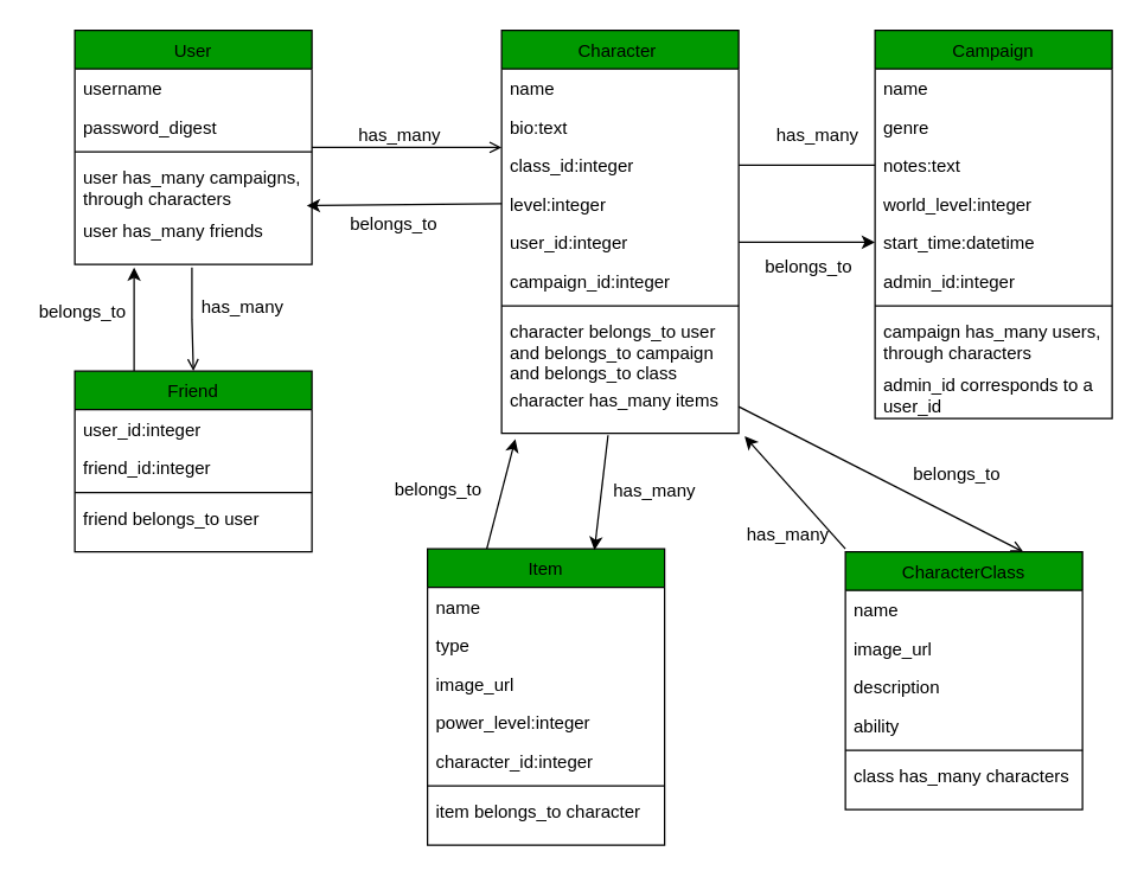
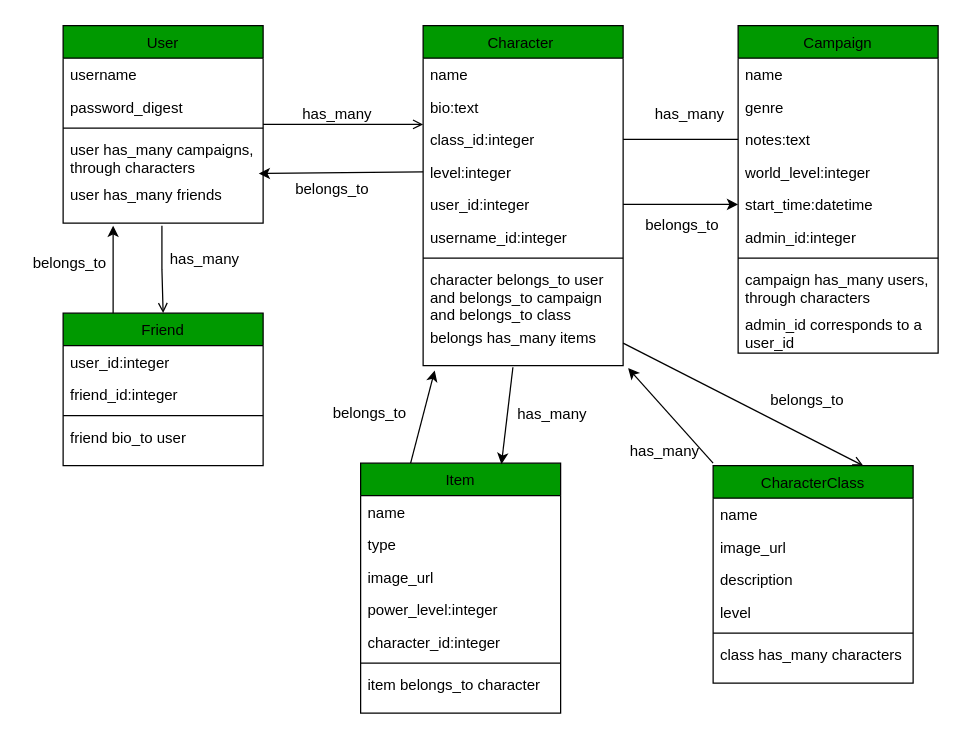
  <mxCell id="0" />
  <mxCell id="1" parent="0" />
  <mxCell id="2" value="User" style="swimlane;fontStyle=0;align=center;verticalAlign=top;childLayout=stackLayout;horizontal=1;startSize=26;horizontalStack=0;resizeParent=1;resizeLast=0;collapsible=1;marginBottom=0;rounded=0;shadow=0;strokeWidth=1;fillColor=#009900;" parent="1" vertex="1"><mxGeometry x="50" y="20" width="160" height="158" as="geometry"><mxRectangle x="120" y="20" width="160" height="26" as="alternateBounds" /></mxGeometry></mxCell>
  <mxCell id="3" value="username" style="text;align=left;verticalAlign=top;spacingLeft=4;spacingRight=4;overflow=hidden;rotatable=0;points=[[0,0.5],[1,0.5]];portConstraint=eastwest;" parent="2" vertex="1"><mxGeometry y="26" width="160" height="26" as="geometry" /></mxCell>
  <mxCell id="4" value="password_digest" style="text;align=left;verticalAlign=top;spacingLeft=4;spacingRight=4;overflow=hidden;rotatable=0;points=[[0,0.5],[1,0.5]];portConstraint=eastwest;" parent="2" vertex="1"><mxGeometry y="52" width="160" height="26" as="geometry" /></mxCell>
  <mxCell id="5" value="" style="line;html=1;strokeWidth=1;align=left;verticalAlign=middle;spacingTop=-1;spacingLeft=3;spacingRight=3;rotatable=0;labelPosition=right;points=[];portConstraint=eastwest;" parent="2" vertex="1"><mxGeometry y="78" width="160" height="8" as="geometry" /></mxCell>
  <mxCell id="6" value="user has_many campaigns,&#10;through characters" style="text;align=left;verticalAlign=top;spacingLeft=4;spacingRight=4;overflow=hidden;rotatable=0;points=[[0,0.5],[1,0.5]];portConstraint=eastwest;rounded=0;shadow=0;html=0;" parent="2" vertex="1"><mxGeometry y="86" width="160" height="36" as="geometry" /></mxCell>
  <mxCell id="7" value="user has_many friends" style="text;align=left;verticalAlign=top;spacingLeft=4;spacingRight=4;overflow=hidden;rotatable=0;points=[[0,0.5],[1,0.5]];portConstraint=eastwest;rounded=0;shadow=0;html=0;" parent="2" vertex="1"><mxGeometry y="122" width="160" height="36" as="geometry" /></mxCell>
  <mxCell id="8" value="Character " style="swimlane;fontStyle=0;align=center;verticalAlign=top;childLayout=stackLayout;horizontal=1;startSize=26;horizontalStack=0;resizeParent=1;resizeLast=0;collapsible=1;marginBottom=0;rounded=0;shadow=0;strokeWidth=1;fillColor=#009900;" parent="1" vertex="1"><mxGeometry x="338" y="20" width="160" height="272" as="geometry"><mxRectangle x="550" y="140" width="160" height="26" as="alternateBounds" /></mxGeometry></mxCell>
  <mxCell id="9" value="name" style="text;align=left;verticalAlign=top;spacingLeft=4;spacingRight=4;overflow=hidden;rotatable=0;points=[[0,0.5],[1,0.5]];portConstraint=eastwest;" parent="8" vertex="1"><mxGeometry y="26" width="160" height="26" as="geometry" /></mxCell>
  <mxCell id="10" value="bio:text" style="text;align=left;verticalAlign=top;spacingLeft=4;spacingRight=4;overflow=hidden;rotatable=0;points=[[0,0.5],[1,0.5]];portConstraint=eastwest;" parent="8" vertex="1"><mxGeometry y="52" width="160" height="26" as="geometry" /></mxCell>
  <mxCell id="11" value="class_id:integer" style="text;align=left;verticalAlign=top;spacingLeft=4;spacingRight=4;overflow=hidden;rotatable=0;points=[[0,0.5],[1,0.5]];portConstraint=eastwest;rounded=0;shadow=0;html=0;" parent="8" vertex="1"><mxGeometry y="78" width="160" height="26" as="geometry" /></mxCell>
  <mxCell id="12" value="level:integer" style="text;align=left;verticalAlign=top;spacingLeft=4;spacingRight=4;overflow=hidden;rotatable=0;points=[[0,0.5],[1,0.5]];portConstraint=eastwest;rounded=0;shadow=0;html=0;" parent="8" vertex="1"><mxGeometry y="104" width="160" height="26" as="geometry" /></mxCell>
  <mxCell id="13" value="user_id:integer" style="text;align=left;verticalAlign=top;spacingLeft=4;spacingRight=4;overflow=hidden;rotatable=0;points=[[0,0.5],[1,0.5]];portConstraint=eastwest;rounded=0;shadow=0;html=0;" parent="8" vertex="1"><mxGeometry y="130" width="160" height="26" as="geometry" /></mxCell>
- <mxCell id="14" value="campaign_id:integer" style="text;align=left;verticalAlign=top;spacingLeft=4;spacingRight=4;overflow=hidden;rotatable=0;points=[[0,0.5],[1,0.5]];portConstraint=eastwest;rounded=0;shadow=0;html=0;" parent="8" vertex="1"><mxGeometry y="156" width="160" height="26" as="geometry" /></mxCell>
+ <mxCell id="14" value="username_id:integer" style="text;align=left;verticalAlign=top;spacingLeft=4;spacingRight=4;overflow=hidden;rotatable=0;points=[[0,0.5],[1,0.5]];portConstraint=eastwest;rounded=0;shadow=0;html=0;" parent="8" vertex="1"><mxGeometry y="156" width="160" height="26" as="geometry" /></mxCell>
  <mxCell id="15" value="" style="line;html=1;strokeWidth=1;align=left;verticalAlign=middle;spacingTop=-1;spacingLeft=3;spacingRight=3;rotatable=0;labelPosition=right;points=[];portConstraint=eastwest;" parent="8" vertex="1"><mxGeometry y="182" width="160" height="8" as="geometry" /></mxCell>
  <mxCell id="16" value="character belongs_to user&#10;and belongs_to campaign &#10;and belongs_to class" style="text;align=left;verticalAlign=top;spacingLeft=4;spacingRight=4;overflow=hidden;rotatable=0;points=[[0,0.5],[1,0.5]];portConstraint=eastwest;rounded=0;shadow=0;html=0;" parent="8" vertex="1"><mxGeometry y="190" width="160" height="46" as="geometry" /></mxCell>
- <mxCell id="17" value="character has_many items" style="text;align=left;verticalAlign=top;spacingLeft=4;spacingRight=4;overflow=hidden;rotatable=0;points=[[0,0.5],[1,0.5]];portConstraint=eastwest;rounded=0;shadow=0;html=0;" parent="8" vertex="1"><mxGeometry y="236" width="160" height="36" as="geometry" /></mxCell>
+ <mxCell id="17" value="belongs has_many items" style="text;align=left;verticalAlign=top;spacingLeft=4;spacingRight=4;overflow=hidden;rotatable=0;points=[[0,0.5],[1,0.5]];portConstraint=eastwest;rounded=0;shadow=0;html=0;" parent="8" vertex="1"><mxGeometry y="236" width="160" height="36" as="geometry" /></mxCell>
  <mxCell id="18" value="" style="endArrow=open;shadow=0;strokeWidth=1;rounded=0;endFill=1;edgeStyle=elbowEdgeStyle;elbow=vertical;" parent="1" source="2" target="8" edge="1"><mxGeometry x="0.5" y="41" relative="1" as="geometry"><mxPoint x="210" y="92" as="sourcePoint" /><mxPoint x="370" y="92" as="targetPoint" /><mxPoint x="-40" y="32" as="offset" /></mxGeometry></mxCell>
  <mxCell id="19" value="has_many" style="text;html=1;resizable=0;points=[];;align=center;verticalAlign=middle;labelBackgroundColor=none;rounded=0;shadow=0;strokeWidth=1;fontSize=12;" parent="18" vertex="1" connectable="0"><mxGeometry x="0.5" y="49" relative="1" as="geometry"><mxPoint x="-38" y="40" as="offset" /></mxGeometry></mxCell>
  <mxCell id="20" value="has_many" style="text;html=1;resizable=0;points=[];;align=center;verticalAlign=middle;labelBackgroundColor=none;rounded=0;shadow=0;strokeWidth=1;fontSize=12;" parent="18" vertex="1" connectable="0"><mxGeometry x="0.5" y="49" relative="1" as="geometry"><mxPoint x="244" y="40" as="offset" /></mxGeometry></mxCell>
  <mxCell id="21" value="has_many" style="text;html=1;resizable=0;points=[];;align=center;verticalAlign=middle;labelBackgroundColor=none;rounded=0;shadow=0;strokeWidth=1;fontSize=12;" parent="18" vertex="1" connectable="0"><mxGeometry x="0.5" y="49" relative="1" as="geometry"><mxPoint x="134" y="280" as="offset" /></mxGeometry></mxCell>
  <mxCell id="22" value="has_many" style="text;html=1;resizable=0;points=[];;align=center;verticalAlign=middle;labelBackgroundColor=none;rounded=0;shadow=0;strokeWidth=1;fontSize=12;" parent="18" vertex="1" connectable="0"><mxGeometry x="0.5" y="49" relative="1" as="geometry"><mxPoint x="224" y="310" as="offset" /></mxGeometry></mxCell>
  <mxCell id="23" value="Campaign" style="swimlane;fontStyle=0;align=center;verticalAlign=top;childLayout=stackLayout;horizontal=1;startSize=26;horizontalStack=0;resizeParent=1;resizeLast=0;collapsible=1;marginBottom=0;rounded=0;shadow=0;strokeWidth=1;fillColor=#009900;" parent="1" vertex="1"><mxGeometry x="590" y="20" width="160" height="262" as="geometry"><mxRectangle x="550" y="140" width="160" height="26" as="alternateBounds" /></mxGeometry></mxCell>
  <mxCell id="24" value="name" style="text;align=left;verticalAlign=top;spacingLeft=4;spacingRight=4;overflow=hidden;rotatable=0;points=[[0,0.5],[1,0.5]];portConstraint=eastwest;" parent="23" vertex="1"><mxGeometry y="26" width="160" height="26" as="geometry" /></mxCell>
  <mxCell id="25" value="genre" style="text;align=left;verticalAlign=top;spacingLeft=4;spacingRight=4;overflow=hidden;rotatable=0;points=[[0,0.5],[1,0.5]];portConstraint=eastwest;rounded=0;shadow=0;html=0;" parent="23" vertex="1"><mxGeometry y="52" width="160" height="26" as="geometry" /></mxCell>
  <mxCell id="26" value="notes:text" style="text;align=left;verticalAlign=top;spacingLeft=4;spacingRight=4;overflow=hidden;rotatable=0;points=[[0,0.5],[1,0.5]];portConstraint=eastwest;rounded=0;shadow=0;html=0;" parent="23" vertex="1"><mxGeometry y="78" width="160" height="26" as="geometry" /></mxCell>
  <mxCell id="27" value="world_level:integer" style="text;align=left;verticalAlign=top;spacingLeft=4;spacingRight=4;overflow=hidden;rotatable=0;points=[[0,0.5],[1,0.5]];portConstraint=eastwest;" parent="23" vertex="1"><mxGeometry y="104" width="160" height="26" as="geometry" /></mxCell>
  <mxCell id="28" value="start_time:datetime" style="text;align=left;verticalAlign=top;spacingLeft=4;spacingRight=4;overflow=hidden;rotatable=0;points=[[0,0.5],[1,0.5]];portConstraint=eastwest;rounded=0;shadow=0;html=0;" parent="23" vertex="1"><mxGeometry y="130" width="160" height="26" as="geometry" /></mxCell>
  <mxCell id="29" value="admin_id:integer" style="text;align=left;verticalAlign=top;spacingLeft=4;spacingRight=4;overflow=hidden;rotatable=0;points=[[0,0.5],[1,0.5]];portConstraint=eastwest;rounded=0;shadow=0;html=0;" parent="23" vertex="1"><mxGeometry y="156" width="160" height="26" as="geometry" /></mxCell>
  <mxCell id="30" value="" style="line;html=1;strokeWidth=1;align=left;verticalAlign=middle;spacingTop=-1;spacingLeft=3;spacingRight=3;rotatable=0;labelPosition=right;points=[];portConstraint=eastwest;" parent="23" vertex="1"><mxGeometry y="182" width="160" height="8" as="geometry" /></mxCell>
  <mxCell id="31" value="campaign has_many users,&#10;through characters" style="text;align=left;verticalAlign=top;spacingLeft=4;spacingRight=4;overflow=hidden;rotatable=0;points=[[0,0.5],[1,0.5]];portConstraint=eastwest;rounded=0;shadow=0;html=0;" parent="23" vertex="1"><mxGeometry y="190" width="160" height="36" as="geometry" /></mxCell>
  <mxCell id="32" value="admin_id corresponds to a&#10;user_id" style="text;align=left;verticalAlign=top;spacingLeft=4;spacingRight=4;overflow=hidden;rotatable=0;points=[[0,0.5],[1,0.5]];portConstraint=eastwest;rounded=0;shadow=0;html=0;" parent="23" vertex="1"><mxGeometry y="226" width="160" height="36" as="geometry" /></mxCell>
  <mxCell id="33" style="edgeStyle=none;html=1;exitX=0;exitY=0.5;exitDx=0;exitDy=0;entryX=1;entryY=0.5;entryDx=0;entryDy=0;endArrow=none;" parent="1" source="26" target="11" edge="1"><mxGeometry relative="1" as="geometry" /></mxCell>
  <mxCell id="34" style="edgeStyle=none;html=1;exitX=0.25;exitY=0;exitDx=0;exitDy=0;entryX=0.058;entryY=1.107;entryDx=0;entryDy=0;entryPerimeter=0;" parent="1" source="35" target="17" edge="1"><mxGeometry relative="1" as="geometry" /></mxCell>
  <mxCell id="35" value="Item" style="swimlane;fontStyle=0;align=center;verticalAlign=top;childLayout=stackLayout;horizontal=1;startSize=26;horizontalStack=0;resizeParent=1;resizeLast=0;collapsible=1;marginBottom=0;rounded=0;shadow=0;strokeWidth=1;fillColor=#009900;" parent="1" vertex="1"><mxGeometry x="288" y="370" width="160" height="200" as="geometry"><mxRectangle x="550" y="140" width="160" height="26" as="alternateBounds" /></mxGeometry></mxCell>
  <mxCell id="36" value="name" style="text;align=left;verticalAlign=top;spacingLeft=4;spacingRight=4;overflow=hidden;rotatable=0;points=[[0,0.5],[1,0.5]];portConstraint=eastwest;" parent="35" vertex="1"><mxGeometry y="26" width="160" height="26" as="geometry" /></mxCell>
  <mxCell id="37" value="type" style="text;align=left;verticalAlign=top;spacingLeft=4;spacingRight=4;overflow=hidden;rotatable=0;points=[[0,0.5],[1,0.5]];portConstraint=eastwest;rounded=0;shadow=0;html=0;" parent="35" vertex="1"><mxGeometry y="52" width="160" height="26" as="geometry" /></mxCell>
  <mxCell id="38" value="image_url" style="text;align=left;verticalAlign=top;spacingLeft=4;spacingRight=4;overflow=hidden;rotatable=0;points=[[0,0.5],[1,0.5]];portConstraint=eastwest;rounded=0;shadow=0;html=0;" parent="35" vertex="1"><mxGeometry y="78" width="160" height="26" as="geometry" /></mxCell>
  <mxCell id="39" value="power_level:integer" style="text;align=left;verticalAlign=top;spacingLeft=4;spacingRight=4;overflow=hidden;rotatable=0;points=[[0,0.5],[1,0.5]];portConstraint=eastwest;rounded=0;shadow=0;html=0;" parent="35" vertex="1"><mxGeometry y="104" width="160" height="26" as="geometry" /></mxCell>
  <mxCell id="40" value="character_id:integer" style="text;align=left;verticalAlign=top;spacingLeft=4;spacingRight=4;overflow=hidden;rotatable=0;points=[[0,0.5],[1,0.5]];portConstraint=eastwest;rounded=0;shadow=0;html=0;" parent="35" vertex="1"><mxGeometry y="130" width="160" height="26" as="geometry" /></mxCell>
  <mxCell id="41" value="" style="line;html=1;strokeWidth=1;align=left;verticalAlign=middle;spacingTop=-1;spacingLeft=3;spacingRight=3;rotatable=0;labelPosition=right;points=[];portConstraint=eastwest;" parent="35" vertex="1"><mxGeometry y="156" width="160" height="8" as="geometry" /></mxCell>
  <mxCell id="42" value="item belongs_to character" style="text;align=left;verticalAlign=top;spacingLeft=4;spacingRight=4;overflow=hidden;rotatable=0;points=[[0,0.5],[1,0.5]];portConstraint=eastwest;rounded=0;shadow=0;html=0;" parent="35" vertex="1"><mxGeometry y="164" width="160" height="36" as="geometry" /></mxCell>
  <mxCell id="43" style="edgeStyle=none;html=1;exitX=0.25;exitY=0;exitDx=0;exitDy=0;" parent="1" source="44" edge="1"><mxGeometry relative="1" as="geometry"><mxPoint x="90" y="180" as="targetPoint" /></mxGeometry></mxCell>
  <mxCell id="44" value="Friend" style="swimlane;fontStyle=0;align=center;verticalAlign=top;childLayout=stackLayout;horizontal=1;startSize=26;horizontalStack=0;resizeParent=1;resizeLast=0;collapsible=1;marginBottom=0;rounded=0;shadow=0;strokeWidth=1;fillColor=#009900;" parent="1" vertex="1"><mxGeometry x="50" y="250" width="160" height="122" as="geometry"><mxRectangle x="230" y="140" width="160" height="26" as="alternateBounds" /></mxGeometry></mxCell>
  <mxCell id="45" value="user_id:integer" style="text;align=left;verticalAlign=top;spacingLeft=4;spacingRight=4;overflow=hidden;rotatable=0;points=[[0,0.5],[1,0.5]];portConstraint=eastwest;" parent="44" vertex="1"><mxGeometry y="26" width="160" height="26" as="geometry" /></mxCell>
  <mxCell id="46" value="friend_id:integer" style="text;align=left;verticalAlign=top;spacingLeft=4;spacingRight=4;overflow=hidden;rotatable=0;points=[[0,0.5],[1,0.5]];portConstraint=eastwest;" parent="44" vertex="1"><mxGeometry y="52" width="160" height="26" as="geometry" /></mxCell>
  <mxCell id="47" value="" style="line;html=1;strokeWidth=1;align=left;verticalAlign=middle;spacingTop=-1;spacingLeft=3;spacingRight=3;rotatable=0;labelPosition=right;points=[];portConstraint=eastwest;" parent="44" vertex="1"><mxGeometry y="78" width="160" height="8" as="geometry" /></mxCell>
- <mxCell id="48" value="friend belongs_to user" style="text;align=left;verticalAlign=top;spacingLeft=4;spacingRight=4;overflow=hidden;rotatable=0;points=[[0,0.5],[1,0.5]];portConstraint=eastwest;rounded=0;shadow=0;html=0;" parent="44" vertex="1"><mxGeometry y="86" width="160" height="36" as="geometry" /></mxCell>
+ <mxCell id="48" value="friend bio_to user" style="text;align=left;verticalAlign=top;spacingLeft=4;spacingRight=4;overflow=hidden;rotatable=0;points=[[0,0.5],[1,0.5]];portConstraint=eastwest;rounded=0;shadow=0;html=0;" parent="44" vertex="1"><mxGeometry y="86" width="160" height="36" as="geometry" /></mxCell>
  <mxCell id="49" value="" style="endArrow=open;shadow=0;strokeWidth=1;rounded=0;endFill=1;edgeStyle=elbowEdgeStyle;elbow=vertical;entryX=0.5;entryY=0;entryDx=0;entryDy=0;exitX=0.494;exitY=1.056;exitDx=0;exitDy=0;exitPerimeter=0;" parent="1" source="7" target="44" edge="1"><mxGeometry x="0.5" y="41" relative="1" as="geometry"><mxPoint x="60" y="210" as="sourcePoint" /><mxPoint x="130" y="236.99" as="targetPoint" /><mxPoint x="-40" y="32" as="offset" /></mxGeometry></mxCell>
  <mxCell id="50" value="has_many" style="text;html=1;resizable=0;points=[];;align=center;verticalAlign=middle;labelBackgroundColor=none;rounded=0;shadow=0;strokeWidth=1;fontSize=12;" parent="49" vertex="1" connectable="0"><mxGeometry x="0.5" y="49" relative="1" as="geometry"><mxPoint x="-17" y="-26" as="offset" /></mxGeometry></mxCell>
  <mxCell id="51" style="edgeStyle=none;html=1;entryX=1.025;entryY=1.056;entryDx=0;entryDy=0;entryPerimeter=0;" parent="1" target="17" edge="1"><mxGeometry relative="1" as="geometry"><mxPoint x="570" y="370" as="sourcePoint" /></mxGeometry></mxCell>
  <mxCell id="52" value="CharacterClass" style="swimlane;fontStyle=0;align=center;verticalAlign=top;childLayout=stackLayout;horizontal=1;startSize=26;horizontalStack=0;resizeParent=1;resizeLast=0;collapsible=1;marginBottom=0;rounded=0;shadow=0;strokeWidth=1;fillColor=#009900;" parent="1" vertex="1"><mxGeometry x="570" y="372" width="160" height="174" as="geometry"><mxRectangle x="550" y="140" width="160" height="26" as="alternateBounds" /></mxGeometry></mxCell>
  <mxCell id="53" value="name" style="text;align=left;verticalAlign=top;spacingLeft=4;spacingRight=4;overflow=hidden;rotatable=0;points=[[0,0.5],[1,0.5]];portConstraint=eastwest;" parent="52" vertex="1"><mxGeometry y="26" width="160" height="26" as="geometry" /></mxCell>
  <mxCell id="54" value="image_url" style="text;align=left;verticalAlign=top;spacingLeft=4;spacingRight=4;overflow=hidden;rotatable=0;points=[[0,0.5],[1,0.5]];portConstraint=eastwest;" parent="52" vertex="1"><mxGeometry y="52" width="160" height="26" as="geometry" /></mxCell>
  <mxCell id="55" value="description" style="text;align=left;verticalAlign=top;spacingLeft=4;spacingRight=4;overflow=hidden;rotatable=0;points=[[0,0.5],[1,0.5]];portConstraint=eastwest;rounded=0;shadow=0;html=0;" parent="52" vertex="1"><mxGeometry y="78" width="160" height="26" as="geometry" /></mxCell>
- <mxCell id="56" value="ability" style="text;align=left;verticalAlign=top;spacingLeft=4;spacingRight=4;overflow=hidden;rotatable=0;points=[[0,0.5],[1,0.5]];portConstraint=eastwest;rounded=0;shadow=0;html=0;" parent="52" vertex="1"><mxGeometry y="104" width="160" height="26" as="geometry" /></mxCell>
+ <mxCell id="56" value="level" style="text;align=left;verticalAlign=top;spacingLeft=4;spacingRight=4;overflow=hidden;rotatable=0;points=[[0,0.5],[1,0.5]];portConstraint=eastwest;rounded=0;shadow=0;html=0;" parent="52" vertex="1"><mxGeometry y="104" width="160" height="26" as="geometry" /></mxCell>
  <mxCell id="57" value="" style="line;html=1;strokeWidth=1;align=left;verticalAlign=middle;spacingTop=-1;spacingLeft=3;spacingRight=3;rotatable=0;labelPosition=right;points=[];portConstraint=eastwest;" parent="52" vertex="1"><mxGeometry y="130" width="160" height="8" as="geometry" /></mxCell>
  <mxCell id="58" value="class has_many characters" style="text;align=left;verticalAlign=top;spacingLeft=4;spacingRight=4;overflow=hidden;rotatable=0;points=[[0,0.5],[1,0.5]];portConstraint=eastwest;rounded=0;shadow=0;html=0;" parent="52" vertex="1"><mxGeometry y="138" width="160" height="36" as="geometry" /></mxCell>
  <mxCell id="59" style="edgeStyle=none;html=1;exitX=0;exitY=0.5;exitDx=0;exitDy=0;entryX=0.978;entryY=-0.102;entryDx=0;entryDy=0;entryPerimeter=0;" parent="1" source="12" target="7" edge="1"><mxGeometry relative="1" as="geometry" /></mxCell>
  <mxCell id="60" value="belongs_to" style="text;html=1;align=center;verticalAlign=middle;resizable=0;points=[];autosize=1;strokeColor=none;fillColor=none;" parent="1" vertex="1"><mxGeometry x="230" y="141" width="70" height="20" as="geometry" /></mxCell>
  <mxCell id="61" value="belongs_to" style="text;html=1;align=center;verticalAlign=middle;resizable=0;points=[];autosize=1;strokeColor=none;fillColor=none;" parent="1" vertex="1"><mxGeometry x="20" y="200" width="70" height="20" as="geometry" /></mxCell>
  <mxCell id="62" style="edgeStyle=none;html=1;" parent="1" source="63" edge="1"><mxGeometry relative="1" as="geometry"><mxPoint x="290" y="320" as="targetPoint" /></mxGeometry></mxCell>
  <mxCell id="63" value="belongs_to" style="text;html=1;align=center;verticalAlign=middle;resizable=0;points=[];autosize=1;strokeColor=none;fillColor=none;" parent="1" vertex="1"><mxGeometry x="260" y="320" width="70" height="20" as="geometry" /></mxCell>
  <mxCell id="64" style="edgeStyle=none;html=1;exitX=1;exitY=0.5;exitDx=0;exitDy=0;entryX=0.75;entryY=0;entryDx=0;entryDy=0;endArrow=open;" parent="1" source="17" target="52" edge="1"><mxGeometry relative="1" as="geometry" /></mxCell>
  <mxCell id="65" value="belongs_to" style="text;html=1;align=center;verticalAlign=middle;resizable=0;points=[];autosize=1;strokeColor=none;fillColor=none;" parent="1" vertex="1"><mxGeometry x="610" y="310" width="70" height="20" as="geometry" /></mxCell>
  <mxCell id="66" style="edgeStyle=none;html=1;exitX=1;exitY=0.5;exitDx=0;exitDy=0;entryX=0;entryY=0.5;entryDx=0;entryDy=0;" parent="1" source="13" target="28" edge="1"><mxGeometry relative="1" as="geometry" /></mxCell>
  <mxCell id="67" value="belongs_to" style="text;html=1;align=center;verticalAlign=middle;resizable=0;points=[];autosize=1;strokeColor=none;fillColor=none;" parent="1" vertex="1"><mxGeometry x="510" y="170" width="70" height="20" as="geometry" /></mxCell>
  <mxCell id="68" style="edgeStyle=none;html=1;exitX=0.449;exitY=1.037;exitDx=0;exitDy=0;entryX=0.704;entryY=0.004;entryDx=0;entryDy=0;entryPerimeter=0;exitPerimeter=0;" parent="1" source="17" target="35" edge="1"><mxGeometry relative="1" as="geometry" /></mxCell>
